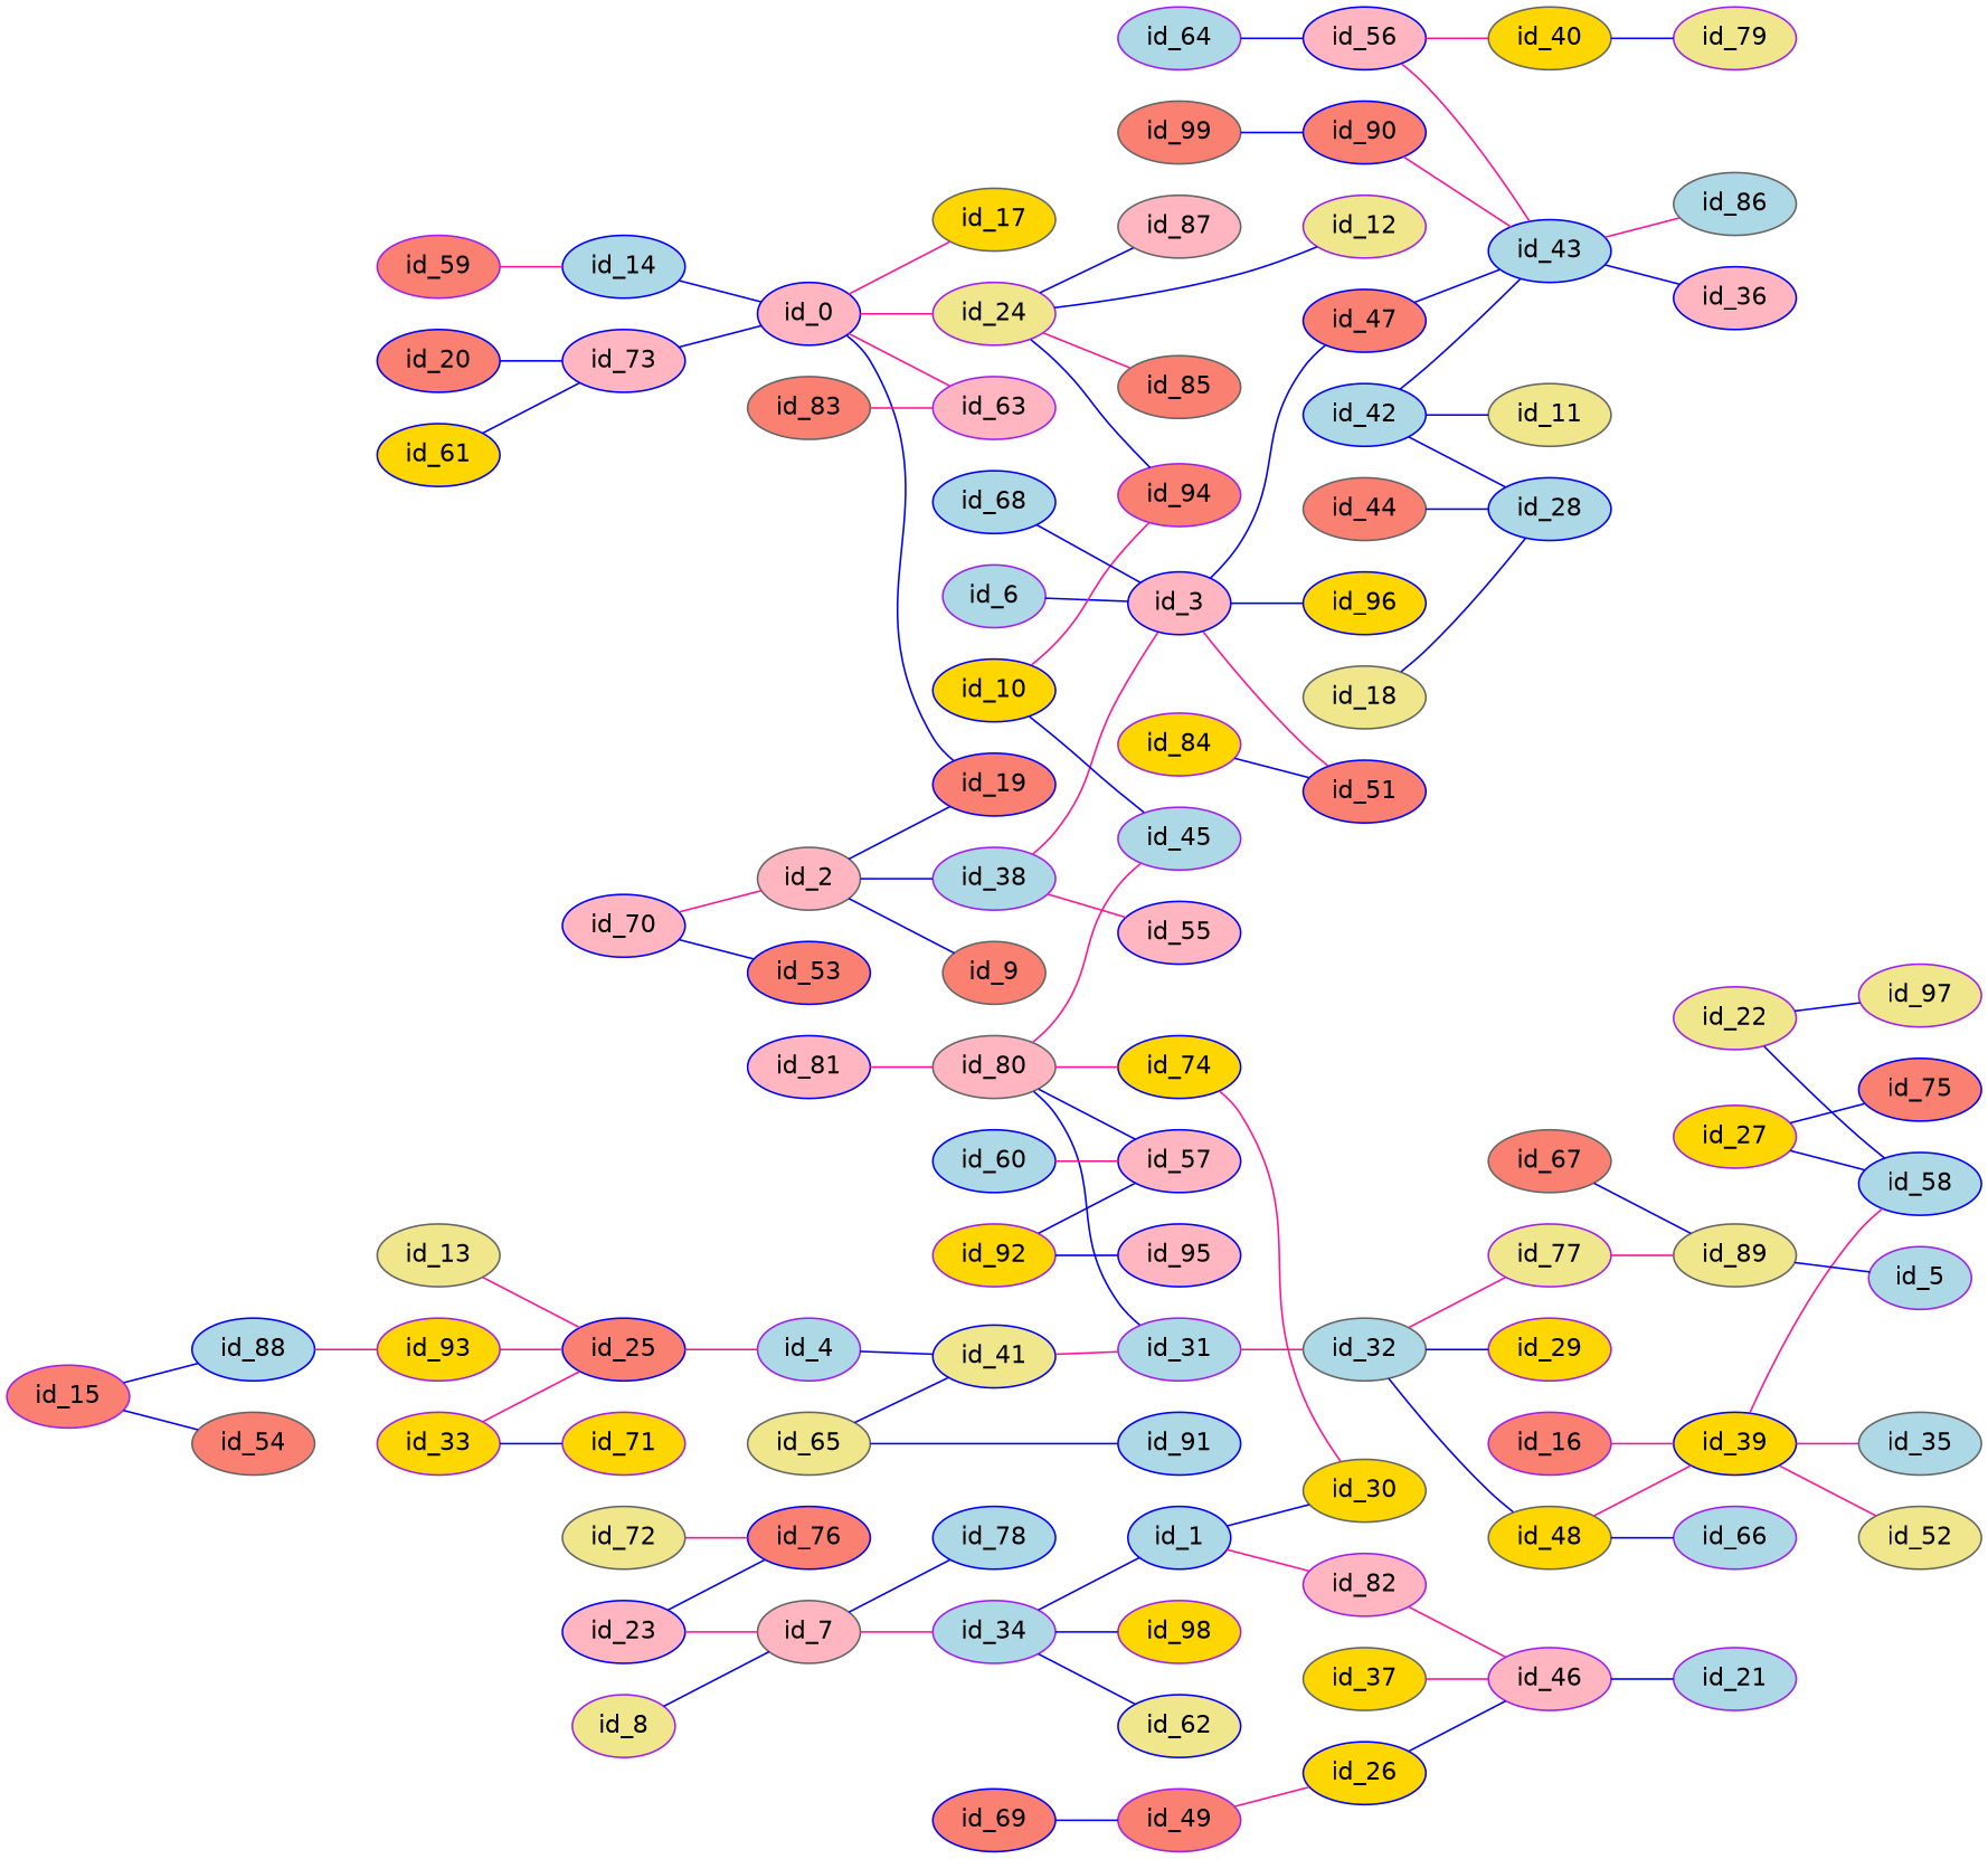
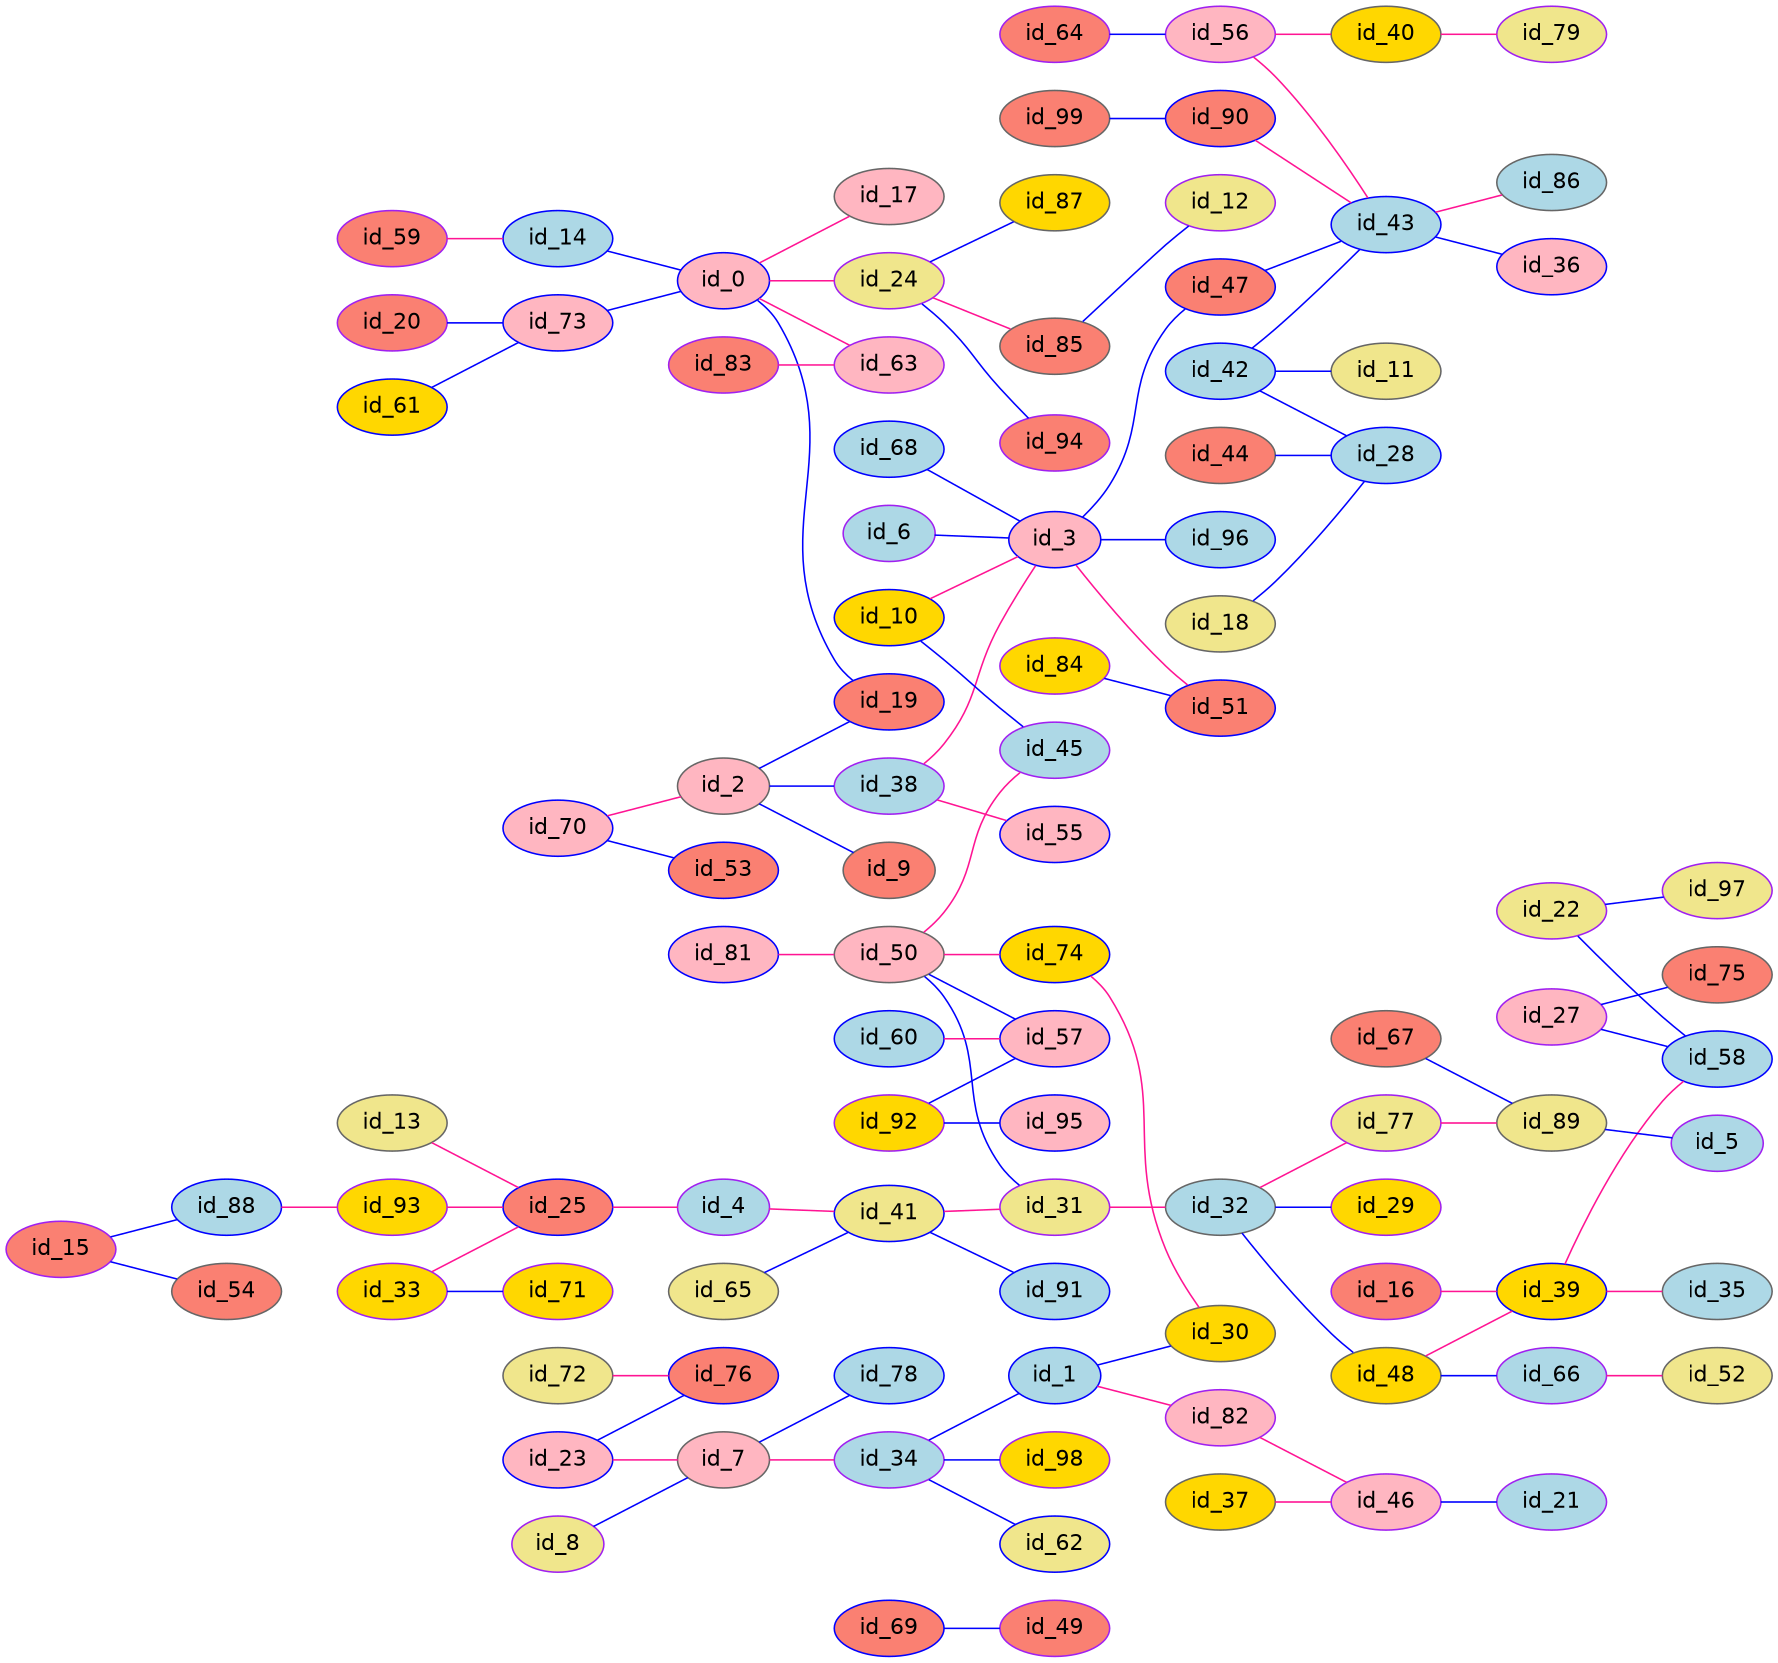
  graph {
    fontname="DejaVu Sans"
    rankdir=LR
    node [color=blue fillcolor=salmon fontname="DejaVu Sans" style=filled]
    edge [color=blue fontname="DejaVu Sans"]
    id_0 [fillcolor=lightpink]
-   id_17 [color=gray40 fillcolor=gold]
+   id_17 [color=gray40 fillcolor=lightpink]
    id_19
    id_24 [color=purple fillcolor=khaki]
    id_63 [color=purple fillcolor=lightpink]
    id_94 [color=purple]
    id_12 [color=purple fillcolor=khaki]
    id_85 [color=gray40]
-   id_87 [color=gray40 fillcolor=lightpink]
+   id_87 [color=gray40 fillcolor=gold]
    id_1 [fillcolor=lightblue]
    id_30 [color=gray40 fillcolor=gold]
    id_82 [color=purple fillcolor=lightpink]
    id_46 [color=purple fillcolor=lightpink]
    id_2 [color=gray40 fillcolor=lightpink]
    id_9 [color=gray40]
    id_38 [color=purple fillcolor=lightblue]
    id_3 [fillcolor=lightpink]
    id_55 [fillcolor=lightpink]
    id_47
    id_51
-   id_96 [fillcolor=gold]
+   id_96 [fillcolor=lightblue]
    id_43 [fillcolor=lightblue]
    id_4 [color=purple fillcolor=lightblue]
    id_41 [fillcolor=khaki]
-   id_31 [color=purple fillcolor=lightblue]
+   id_31 [color=purple fillcolor=khaki]
    id_91 [fillcolor=lightblue]
    id_6 [color=purple fillcolor=lightblue]
    id_7 [color=gray40 fillcolor=lightpink]
    id_34 [color=purple fillcolor=lightblue]
    id_78 [fillcolor=lightblue]
    id_62 [fillcolor=khaki]
    id_98 [color=purple fillcolor=gold]
    id_8 [color=purple fillcolor=khaki]
    id_10 [fillcolor=gold]
    id_45 [color=purple fillcolor=lightblue]
    id_13 [color=gray40 fillcolor=khaki]
    id_25
    id_14 [fillcolor=lightblue]
    id_15 [color=purple]
    id_54 [color=gray40]
    id_88 [fillcolor=lightblue]
    id_93 [color=purple fillcolor=gold]
    id_16 [color=purple]
    id_39 [fillcolor=gold]
    id_58 [fillcolor=lightblue]
    id_35 [color=gray40 fillcolor=lightblue]
    id_52 [color=gray40 fillcolor=khaki]
    id_18 [color=gray40 fillcolor=khaki]
    id_28 [fillcolor=lightblue]
-   id_20
+   id_20 [color=purple]
    id_73 [fillcolor=lightpink]
    id_22 [color=purple fillcolor=khaki]
    id_97 [color=purple fillcolor=khaki]
    id_23 [fillcolor=lightpink]
    id_76
-   id_26 [fillcolor=gold]
    id_21 [color=purple fillcolor=lightblue]
-   id_27 [color=purple fillcolor=gold]
-   id_75
+   id_27 [color=purple fillcolor=lightpink]
+   id_75 [color=gray40]
    id_32 [color=gray40 fillcolor=lightblue]
    id_29 [color=purple fillcolor=gold]
    id_48 [color=gray40 fillcolor=gold]
    id_77 [color=purple fillcolor=khaki]
    id_66 [color=purple fillcolor=lightblue]
    id_89 [color=gray40 fillcolor=khaki]
    id_33 [color=purple fillcolor=gold]
    id_71 [color=purple fillcolor=gold]
    id_37 [color=gray40 fillcolor=gold]
    id_40 [color=gray40 fillcolor=gold]
    id_79 [color=purple fillcolor=khaki]
    id_42 [fillcolor=lightblue]
    id_11 [color=gray40 fillcolor=khaki]
    id_36 [fillcolor=lightpink]
    id_86 [color=gray40 fillcolor=lightblue]
    id_44 [color=gray40]
    id_49 [color=purple]
-   id_50 [color=gray40 fillcolor=lightpink label=id_80]
+   id_50 [color=gray40 fillcolor=lightpink]
    id_57 [fillcolor=lightpink]
    id_74 [fillcolor=gold]
-   id_56 [fillcolor=lightpink]
+   id_56 [color=purple fillcolor=lightpink]
    id_59 [color=purple]
    id_60 [fillcolor=lightblue]
    id_61 [fillcolor=gold]
-   id_64 [color=purple fillcolor=lightblue]
+   id_64 [color=purple]
    id_65 [color=gray40 fillcolor=khaki]
    id_67 [color=gray40]
    id_5 [color=purple fillcolor=lightblue]
    id_68 [fillcolor=lightblue]
    id_69
    id_70 [fillcolor=lightpink]
    id_53
    id_72 [color=gray40 fillcolor=khaki]
    id_81 [fillcolor=lightpink]
-   id_83 [color=gray40]
+   id_83 [color=purple]
    id_84 [color=purple fillcolor=gold]
    id_90
    id_92 [color=purple fillcolor=gold]
    id_95 [fillcolor=lightpink]
    id_99 [color=gray40]
    id_0 -- id_17 [color=deeppink]
    id_0 -- id_19
    id_0 -- id_24 [color=deeppink]
    id_0 -- id_63 [color=deeppink]
    id_24 -- id_94
-   id_24 -- id_12
+   id_85 -- id_12
    id_24 -- id_85 [color=deeppink]
    id_24 -- id_87
    id_1 -- id_30
    id_1 -- id_82 [color=deeppink]
    id_82 -- id_46 [color=deeppink]
    id_46 -- id_21
    id_2 -- id_19
    id_2 -- id_9
    id_2 -- id_38
    id_38 -- id_3 [color=deeppink]
    id_38 -- id_55 [color=deeppink]
    id_3 -- id_47
    id_3 -- id_51 [color=deeppink]
    id_3 -- id_96
    id_47 -- id_43
    id_43 -- id_36
    id_43 -- id_86 [color=deeppink]
-   id_4 -- id_41
+   id_4 -- id_41 [color=deeppink]
    id_41 -- id_31 [color=deeppink]
-   id_65 -- id_91
+   id_41 -- id_91
    id_31 -- id_32 [color=deeppink]
    id_6 -- id_3
    id_7 -- id_34 [color=deeppink]
    id_7 -- id_78
    id_34 -- id_1
    id_34 -- id_62
    id_34 -- id_98
    id_8 -- id_7
-   id_10 -- id_94 [color=deeppink]
+   id_10 -- id_3 [color=deeppink]
    id_10 -- id_45
    id_13 -- id_25 [color=deeppink]
    id_25 -- id_4 [color=deeppink]
    id_14 -- id_0
    id_15 -- id_54
    id_15 -- id_88
    id_88 -- id_93 [color=deeppink]
    id_93 -- id_25 [color=deeppink]
    id_16 -- id_39 [color=deeppink]
    id_39 -- id_58 [color=deeppink]
    id_39 -- id_35 [color=deeppink]
-   id_39 -- id_52 [color=deeppink]
+   id_66 -- id_52 [color=deeppink]
    id_18 -- id_28
    id_20 -- id_73
    id_73 -- id_0
    id_22 -- id_58
    id_22 -- id_97
    id_23 -- id_7 [color=deeppink]
    id_23 -- id_76
-   id_26 -- id_46
    id_27 -- id_58
    id_27 -- id_75
    id_32 -- id_29
    id_32 -- id_48
    id_32 -- id_77 [color=deeppink]
    id_48 -- id_39 [color=deeppink]
    id_48 -- id_66
    id_77 -- id_89 [color=deeppink]
    id_89 -- id_5
    id_33 -- id_25 [color=deeppink]
    id_33 -- id_71
    id_37 -- id_46 [color=deeppink]
-   id_40 -- id_79
+   id_40 -- id_79 [color=deeppink]
    id_42 -- id_43
    id_42 -- id_28
    id_42 -- id_11
    id_44 -- id_28
-   id_49 -- id_26 [color=deeppink]
    id_50 -- id_31
    id_50 -- id_45 [color=deeppink]
    id_50 -- id_57
    id_50 -- id_74 [color=deeppink]
    id_74 -- id_30 [color=deeppink]
    id_56 -- id_43 [color=deeppink]
    id_56 -- id_40 [color=deeppink]
    id_59 -- id_14 [color=deeppink]
    id_60 -- id_57 [color=deeppink]
    id_61 -- id_73
    id_64 -- id_56
    id_65 -- id_41
    id_67 -- id_89
    id_68 -- id_3
    id_69 -- id_49
    id_70 -- id_2 [color=deeppink]
    id_70 -- id_53
    id_72 -- id_76 [color=deeppink]
    id_81 -- id_50 [color=deeppink]
    id_83 -- id_63 [color=deeppink]
    id_84 -- id_51
    id_90 -- id_43 [color=deeppink]
    id_92 -- id_57
    id_92 -- id_95
    id_99 -- id_90
  }
